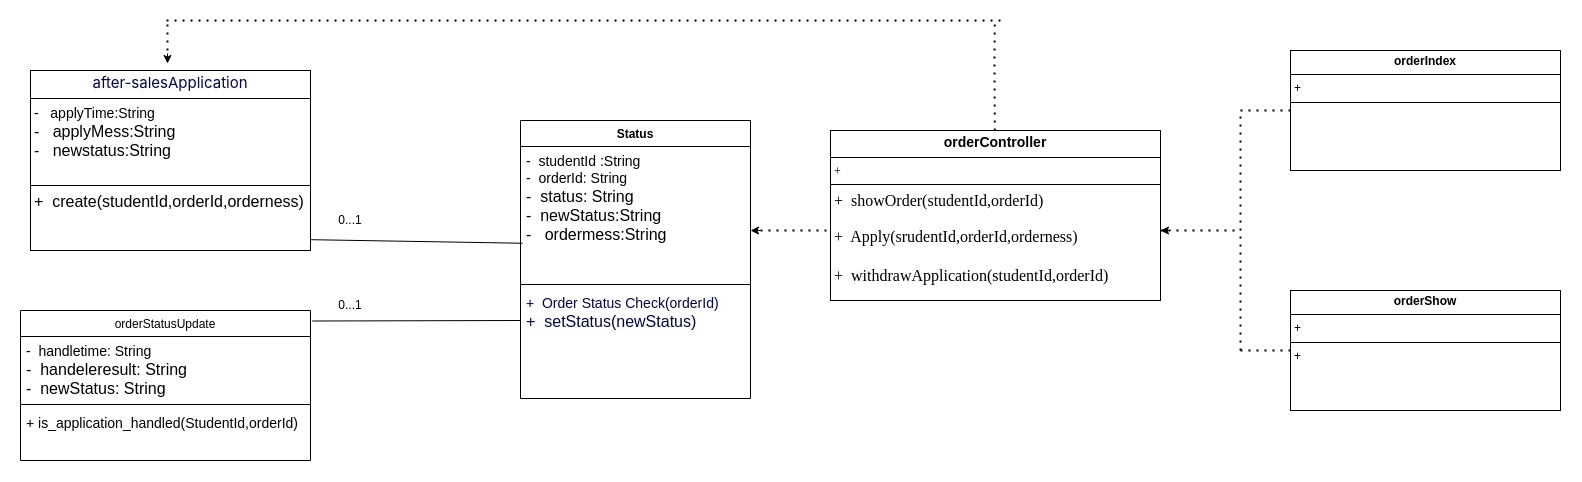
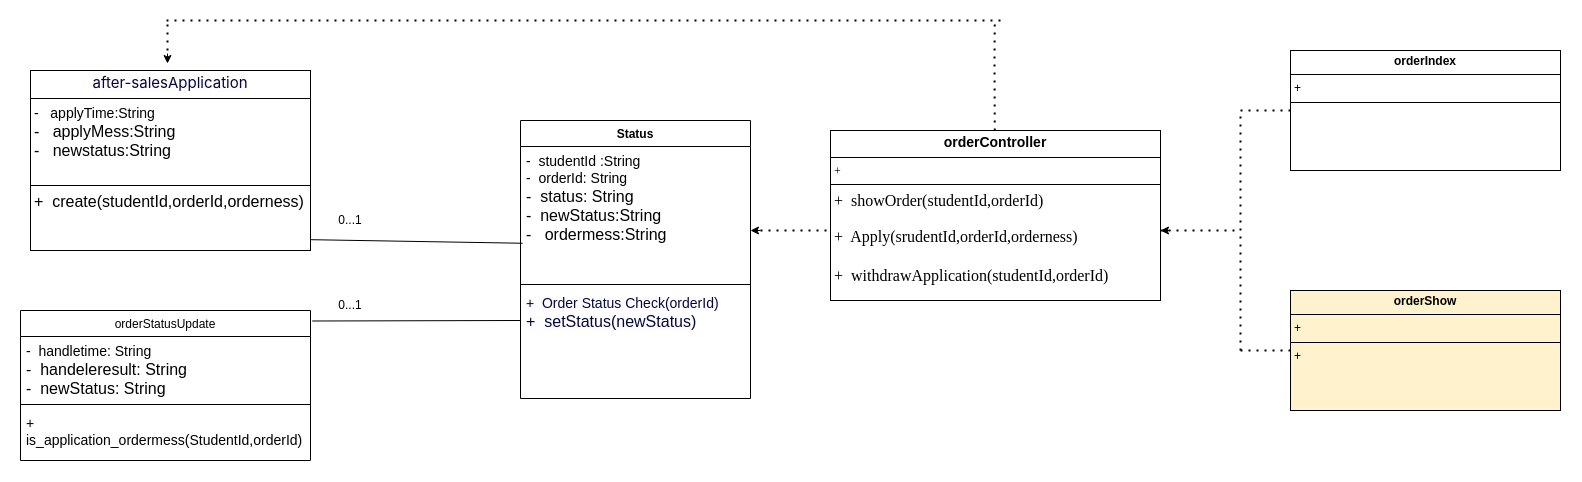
  <mxCell id="0" />
  <mxCell id="1" parent="0" />
  <mxCell id="2" value="Status" style="swimlane;fontStyle=1;align=center;verticalAlign=top;childLayout=stackLayout;horizontal=1;startSize=26;horizontalStack=0;resizeParent=1;resizeParentMax=0;resizeLast=0;collapsible=1;marginBottom=0;whiteSpace=wrap;html=1;" parent="1" vertex="1"><mxGeometry x="520" y="120" width="230" height="278" as="geometry" /></mxCell>
  <mxCell id="3" value="&lt;div&gt;&lt;font style=&quot;font-size: 14px;&quot;&gt;-&amp;nbsp; studentId :String&lt;/font&gt;&lt;/div&gt;&lt;font style=&quot;font-size: 14px;&quot;&gt;-&amp;nbsp; orderId: String&lt;/font&gt;&lt;div&gt;&lt;font size=&quot;3&quot;&gt;-&amp;nbsp; status: String&lt;/font&gt;&lt;/div&gt;&lt;div&gt;&lt;font size=&quot;3&quot;&gt;-&amp;nbsp; newStatus:String&lt;br&gt;&lt;/font&gt;&lt;div&gt;&lt;font size=&quot;3&quot;&gt;-&amp;nbsp; &amp;nbsp;ordermess:String&lt;/font&gt;&lt;/div&gt;&lt;/div&gt;&lt;div&gt;&lt;br&gt;&lt;/div&gt;" style="text;strokeColor=none;fillColor=none;align=left;verticalAlign=top;spacingLeft=4;spacingRight=4;overflow=hidden;rotatable=0;points=[[0,0.5],[1,0.5]];portConstraint=eastwest;whiteSpace=wrap;html=1;" parent="2" vertex="1"><mxGeometry y="26" width="230" height="134" as="geometry" /></mxCell>
  <mxCell id="4" value="" style="line;strokeWidth=1;fillColor=none;align=left;verticalAlign=middle;spacingTop=-1;spacingLeft=3;spacingRight=3;rotatable=0;labelPosition=right;points=[];portConstraint=eastwest;strokeColor=inherit;" parent="2" vertex="1"><mxGeometry y="160" width="230" height="8" as="geometry" /></mxCell>
  <mxCell id="5" value="" style="endArrow=none;html=1;rounded=0;entryX=1.006;entryY=0.07;entryDx=0;entryDy=0;entryPerimeter=0;" edge="1" parent="2" target="24"><mxGeometry width="50" height="50" relative="1" as="geometry"><mxPoint y="200" as="sourcePoint" /><mxPoint x="50" y="150" as="targetPoint" /></mxGeometry></mxCell>
  <mxCell id="6" value="&lt;span style=&quot;color: rgb(5, 7, 59); background-color: rgb(253, 253, 254);&quot;&gt;&lt;font face=&quot;Helvetica&quot; style=&quot;font-size: 14px;&quot;&gt;+&amp;nbsp; Order Status Check(orderId)&lt;/font&gt;&lt;/span&gt;&lt;div&gt;&lt;span style=&quot;color: rgb(5, 7, 59); background-color: rgb(253, 253, 254);&quot;&gt;&lt;font size=&quot;3&quot; face=&quot;Helvetica&quot; style=&quot;&quot;&gt;+&amp;nbsp; setStatus(newStatus)&lt;/font&gt;&lt;/span&gt;&lt;/div&gt;" style="text;strokeColor=none;fillColor=none;align=left;verticalAlign=top;spacingLeft=4;spacingRight=4;overflow=hidden;rotatable=0;points=[[0,0.5],[1,0.5]];portConstraint=eastwest;whiteSpace=wrap;html=1;" parent="2" vertex="1"><mxGeometry y="168" width="230" height="110" as="geometry" /></mxCell>
  <mxCell id="7" value="&lt;p style=&quot;margin:0px;margin-top:4px;text-align:center;&quot;&gt;&lt;b&gt;o&lt;/b&gt;&lt;span style=&quot;color: rgba(0, 0, 0, 0); font-family: monospace; font-size: 0px; text-wrap: nowrap; background-color: initial; text-align: left;&quot;&gt;%3CmxGraphModel%3E%3Croot%3E%3CmxCell%20id%3D%220%22%2F%3E%3CmxCell%20id%3D%221%22%20parent%3D%220%22%2F%3E%3CmxCell%20id%3D%222%22%20value%3D%22%26lt%3Bp%20style%3D%26quot%3Bmargin%3A0px%3Bmargin-top%3A4px%3Btext-align%3Acenter%3B%26quot%3B%26gt%3B%26lt%3Bb%26gt%3BClass%26lt%3B%2Fb%26gt%3B%26lt%3B%2Fp%26gt%3B%26lt%3Bhr%20size%3D%26quot%3B1%26quot%3B%20style%3D%26quot%3Bborder-style%3Asolid%3B%26quot%3B%2F%26gt%3B%26lt%3Bp%20style%3D%26quot%3Bmargin%3A0px%3Bmargin-left%3A4px%3B%26quot%3B%26gt%3B%2B%20field%3A%20Type%26lt%3B%2Fp%26gt%3B%26lt%3Bhr%20size%3D%26quot%3B1%26quot%3B%20style%3D%26quot%3Bborder-style%3Asolid%3B%26quot%3B%2F%26gt%3B%26lt%3Bp%20style%3D%26quot%3Bmargin%3A0px%3Bmargin-left%3A4px%3B%26quot%3B%26gt%3B%2B%20method()%3A%20Type%26lt%3B%2Fp%26gt%3B%22%20style%3D%22verticalAlign%3Dtop%3Balign%3Dleft%3Boverflow%3Dfill%3Bhtml%3D1%3BwhiteSpace%3Dwrap%3B%22%20vertex%3D%221%22%20parent%3D%221%22%3E%3CmxGeometry%20x%3D%22630%22%20y%3D%2290%22%20width%3D%22160%22%20height%3D%2290%22%20as%3D%22geometry%22%2F%3E%3C%2FmxCell%3E%3C%2Froot%3E%3C%2FmxGraphModel%3E&lt;/span&gt;&lt;b style=&quot;background-color: initial;&quot;&gt;rderIndex&lt;/b&gt;&lt;/p&gt;&lt;hr size=&quot;1&quot; style=&quot;border-style:solid;&quot;&gt;&lt;p style=&quot;margin:0px;margin-left:4px;&quot;&gt;+&amp;nbsp;&lt;/p&gt;&lt;hr size=&quot;1&quot; style=&quot;border-style:solid;&quot;&gt;&lt;p style=&quot;margin:0px;margin-left:4px;&quot;&gt;&lt;br&gt;&lt;/p&gt;" style="verticalAlign=top;align=left;overflow=fill;html=1;whiteSpace=wrap;" vertex="1" parent="1"><mxGeometry x="1290" y="50" width="270" height="120" as="geometry" /></mxCell>
  <mxCell id="8" value="&lt;p style=&quot;margin:0px;margin-top:4px;text-align:center;&quot;&gt;&lt;span style=&quot;background-color: rgb(253, 253, 254); color: rgb(5, 7, 59); font-family: -apple-system, BlinkMacSystemFont, &amp;quot;Segoe UI&amp;quot;, Roboto, Ubuntu, &amp;quot;Helvetica Neue&amp;quot;, Helvetica, Arial, &amp;quot;PingFang SC&amp;quot;, &amp;quot;Hiragino Sans GB&amp;quot;, &amp;quot;Microsoft YaHei UI&amp;quot;, &amp;quot;Microsoft YaHei&amp;quot;, &amp;quot;Source Han Sans CN&amp;quot;, sans-serif, &amp;quot;Apple Color Emoji&amp;quot;, &amp;quot;Segoe UI Emoji&amp;quot;; text-align: start; font-size: 15px;&quot;&gt;after-salesApplication&lt;/span&gt;&lt;span style=&quot;text-wrap: nowrap; background-color: initial; color: rgba(0, 0, 0, 0); font-family: monospace; text-align: start; font-size: 0px;&quot;&gt;%3CmxGraphModel%3E%3Croot%3E%3CmxCell%20id%3D%220%22%2F%3E%3CmxCell%20id%3D%221%22%20parent%3D%220%22%2F%3E%3CmxCell%20id%3D%222%22%20value%3D%22%26amp%3Blt%3B%26amp%3Blt%3Binterface%26amp%3Bgt%3B%26amp%3Bgt%3B%26lt%3Bdiv%26gt%3B%3AorderIndex%26lt%3B%2Fdiv%26gt%3B%22%20style%3D%22rounded%3D0%3BwhiteSpace%3Dwrap%3Bhtml%3D1%3B%22%20vertex%3D%221%22%20parent%3D%221%22%3E%3CmxGeometry%20x%3D%22141.25%22%20y%3D%2260%22%20width%3D%22120%22%20height%3D%2240%22%20as%3D%22geometry%22%2F%3E%3C%2FmxCell%3E%3C%2Froot%3E%3C%2FmxGraphModel%3E&lt;/span&gt;&lt;br&gt;&lt;/p&gt;&lt;hr size=&quot;1&quot; style=&quot;border-style:solid;&quot;&gt;&lt;p style=&quot;margin:0px;margin-left:4px;&quot;&gt;&lt;font style=&quot;font-size: 14px;&quot;&gt;-&amp;nbsp; &amp;nbsp;applyTime:String&lt;/font&gt;&lt;/p&gt;&lt;p style=&quot;margin:0px;margin-left:4px;&quot;&gt;&lt;font size=&quot;3&quot;&gt;-&amp;nbsp; &amp;nbsp;applyMess:String&lt;/font&gt;&lt;/p&gt;&lt;p style=&quot;margin:0px;margin-left:4px;&quot;&gt;&lt;font size=&quot;3&quot;&gt;-&amp;nbsp; &amp;nbsp;newstatus:String&lt;/font&gt;&lt;/p&gt;&lt;p style=&quot;margin:0px;margin-left:4px;&quot;&gt;&lt;font size=&quot;3&quot;&gt;&lt;br&gt;&lt;/font&gt;&lt;/p&gt;&lt;hr size=&quot;1&quot; style=&quot;border-style:solid;&quot;&gt;&lt;p style=&quot;margin:0px;margin-left:4px;&quot;&gt;&lt;span style=&quot;text-align: center;&quot;&gt;&lt;font size=&quot;3&quot;&gt;+&amp;nbsp; create(studentId,orderId,orderness)&lt;/font&gt;&lt;/span&gt;&lt;br&gt;&lt;/p&gt;&lt;p style=&quot;margin:0px;margin-left:4px;&quot;&gt;&lt;span style=&quot;text-align: center;&quot;&gt;&lt;font size=&quot;3&quot;&gt;&lt;br&gt;&lt;/font&gt;&lt;/span&gt;&lt;/p&gt;" style="verticalAlign=top;align=left;overflow=fill;html=1;whiteSpace=wrap;" vertex="1" parent="1"><mxGeometry x="30" y="70" width="280" height="180" as="geometry" /></mxCell>
- <mxCell id="9" value="&lt;p style=&quot;margin:0px;margin-top:4px;text-align:center;&quot;&gt;&lt;b&gt;orderShow&lt;/b&gt;&lt;/p&gt;&lt;hr size=&quot;1&quot; style=&quot;border-style:solid;&quot;&gt;&lt;p style=&quot;margin:0px;margin-left:4px;&quot;&gt;+&amp;nbsp;&lt;/p&gt;&lt;hr size=&quot;1&quot; style=&quot;border-style:solid;&quot;&gt;&lt;p style=&quot;margin:0px;margin-left:4px;&quot;&gt;+&amp;nbsp;&lt;/p&gt;" style="verticalAlign=top;align=left;overflow=fill;html=1;whiteSpace=wrap;" vertex="1" parent="1"><mxGeometry x="1290" y="290" width="270" height="120" as="geometry" /></mxCell>
+ <mxCell id="9" value="&lt;p style=&quot;margin:0px;margin-top:4px;text-align:center;&quot;&gt;&lt;b&gt;orderShow&lt;/b&gt;&lt;/p&gt;&lt;hr size=&quot;1&quot; style=&quot;border-style:solid;&quot;&gt;&lt;p style=&quot;margin:0px;margin-left:4px;&quot;&gt;+&amp;nbsp;&lt;/p&gt;&lt;hr size=&quot;1&quot; style=&quot;border-style:solid;&quot;&gt;&lt;p style=&quot;margin:0px;margin-left:4px;&quot;&gt;+&amp;nbsp;&lt;/p&gt;" style="verticalAlign=top;align=left;overflow=fill;html=1;whiteSpace=wrap;fillColor=#fff2cc;" vertex="1" parent="1"><mxGeometry x="1290" y="290" width="270" height="120" as="geometry" /></mxCell>
  <mxCell id="10" value="" style="endArrow=none;dashed=1;html=1;dashPattern=1 3;strokeWidth=2;rounded=0;" edge="1" parent="1" source="7"><mxGeometry width="50" height="50" relative="1" as="geometry"><mxPoint x="1219.289" y="160" as="sourcePoint" /><mxPoint x="1240" y="110" as="targetPoint" /></mxGeometry></mxCell>
  <mxCell id="11" value="" style="endArrow=none;dashed=1;html=1;dashPattern=1 3;strokeWidth=2;rounded=0;" edge="1" parent="1"><mxGeometry width="50" height="50" relative="1" as="geometry"><mxPoint x="1240" y="350" as="sourcePoint" /><mxPoint x="1290" y="350" as="targetPoint" /></mxGeometry></mxCell>
  <mxCell id="12" value="" style="endArrow=none;dashed=1;html=1;dashPattern=1 3;strokeWidth=2;rounded=0;" edge="1" parent="1"><mxGeometry width="50" height="50" relative="1" as="geometry"><mxPoint x="1240" y="350" as="sourcePoint" /><mxPoint x="1240" y="110" as="targetPoint" /></mxGeometry></mxCell>
  <mxCell id="13" value="" style="endArrow=none;dashed=1;html=1;dashPattern=1 3;strokeWidth=2;rounded=0;" edge="1" parent="1"><mxGeometry width="50" height="50" relative="1" as="geometry"><mxPoint x="1160" y="230" as="sourcePoint" /><mxPoint x="1240" y="230" as="targetPoint" /></mxGeometry></mxCell>
  <mxCell id="14" value="" style="endArrow=classic;html=1;rounded=0;" edge="1" parent="1"><mxGeometry width="50" height="50" relative="1" as="geometry"><mxPoint x="1170" y="230" as="sourcePoint" /><mxPoint x="1160" y="230" as="targetPoint" /></mxGeometry></mxCell>
  <mxCell id="15" value="&lt;p style=&quot;margin:0px;margin-top:4px;text-align:center;&quot;&gt;&lt;font style=&quot;font-size: 14px;&quot; face=&quot;Helvetica&quot;&gt;&lt;b&gt;o&lt;/b&gt;&lt;span style=&quot;color: rgba(0, 0, 0, 0); text-wrap: nowrap; background-color: initial; text-align: left; font-size: 0px;&quot;&gt;%3CmxGraphModel%3E%3Croot%3E%3CmxCell%20id%3D%220%22%2F%3E%3CmxCell%20id%3D%221%22%20parent%3D%220%22%2F%3E%3CmxCell%20id%3D%222%22%20value%3D%22%26lt%3Bp%20style%3D%26quot%3Bmargin%3A0px%3Bmargin-top%3A4px%3Btext-align%3Acenter%3B%26quot%3B%26gt%3B%26lt%3Bb%26gt%3BClass%26lt%3B%2Fb%26gt%3B%26lt%3B%2Fp%26gt%3B%26lt%3Bhr%20size%3D%26quot%3B1%26quot%3B%20style%3D%26quot%3Bborder-style%3Asolid%3B%26quot%3B%2F%26gt%3B%26lt%3Bp%20style%3D%26quot%3Bmargin%3A0px%3Bmargin-left%3A4px%3B%26quot%3B%26gt%3B%2B%20field%3A%20Type%26lt%3B%2Fp%26gt%3B%26lt%3Bhr%20size%3D%26quot%3B1%26quot%3B%20style%3D%26quot%3Bborder-style%3Asolid%3B%26quot%3B%2F%26gt%3B%26lt%3Bp%20style%3D%26quot%3Bmargin%3A0px%3Bmargin-left%3A4px%3B%26quot%3B%26gt%3B%2B%20method()%3A%20Type%26lt%3B%2Fp%26gt%3B%22%20style%3D%22verticalAlign%3Dtop%3Balign%3Dleft%3Boverflow%3Dfill%3Bhtml%3D1%3BwhiteSpace%3Dwrap%3B%22%20vertex%3D%221%22%20parent%3D%221%22%3E%3CmxGeometry%20x%3D%22630%22%20y%3D%2290%22%20width%3D%22160%22%20height%3D%2290%22%20as%3D%22geometry%22%2F%3E%3C%2FmxCell%3E%3C%2Froot%3E%3C%2FmxGraphModel%3E&lt;/span&gt;&lt;b style=&quot;background-color: initial;&quot;&gt;rderController&lt;/b&gt;&lt;/font&gt;&lt;/p&gt;&lt;hr size=&quot;1&quot; style=&quot;border-style:solid;&quot;&gt;&lt;p style=&quot;margin:0px;margin-left:4px;&quot;&gt;&lt;font face=&quot;RY7z2Xwn7kv8BznoPx8B&quot;&gt;+&amp;nbsp;&lt;/font&gt;&lt;/p&gt;&lt;hr size=&quot;1&quot; style=&quot;border-style:solid;&quot;&gt;&lt;p style=&quot;margin:0px;margin-left:4px;&quot;&gt;&lt;font face=&quot;RY7z2Xwn7kv8BznoPx8B&quot; style=&quot;&quot;&gt;&lt;span style=&quot;text-align: center;&quot;&gt;&lt;font style=&quot;font-size: 16px;&quot;&gt;+&amp;nbsp; showOrder(studentId,orderId)&lt;/font&gt;&lt;/span&gt;&lt;br&gt;&lt;/font&gt;&lt;/p&gt;&lt;p style=&quot;margin:0px;margin-left:4px;&quot;&gt;&lt;span style=&quot;text-align: center;&quot;&gt;&lt;font style=&quot;font-size: 14px;&quot; face=&quot;RY7z2Xwn7kv8BznoPx8B&quot;&gt;&lt;br&gt;&lt;/font&gt;&lt;/span&gt;&lt;/p&gt;&lt;p style=&quot;margin: 0px 0px 0px 4px;&quot;&gt;&lt;span style=&quot;text-align: center; background-color: initial;&quot;&gt;&lt;font face=&quot;RY7z2Xwn7kv8BznoPx8B&quot; size=&quot;3&quot;&gt;+&amp;nbsp; Apply(srudentId,orderId,orderness)&lt;/font&gt;&lt;/span&gt;&lt;/p&gt;&lt;p style=&quot;margin: 0px 0px 0px 4px;&quot;&gt;&lt;span style=&quot;text-align: center; background-color: initial;&quot;&gt;&lt;font face=&quot;RY7z2Xwn7kv8BznoPx8B&quot; size=&quot;3&quot;&gt;&lt;br&gt;&lt;/font&gt;&lt;/span&gt;&lt;/p&gt;&lt;p style=&quot;margin: 0px 0px 0px 4px;&quot;&gt;&lt;font face=&quot;RY7z2Xwn7kv8BznoPx8B&quot; size=&quot;3&quot;&gt;&lt;span style=&quot;text-align: center; background-color: initial;&quot;&gt;+&amp;nbsp;&amp;nbsp;&lt;/span&gt;&lt;span style=&quot;text-align: center; background-color: initial;&quot;&gt;withdrawApplication&lt;/span&gt;&lt;span style=&quot;text-align: center; background-color: initial;&quot;&gt;(studentId,orderId)&lt;/span&gt;&lt;/font&gt;&lt;/p&gt;&lt;p style=&quot;margin: 0px 0px 0px 4px;&quot;&gt;&lt;font face=&quot;RY7z2Xwn7kv8BznoPx8B&quot; size=&quot;3&quot;&gt;&lt;span style=&quot;text-align: center; background-color: initial;&quot;&gt;&lt;br&gt;&lt;/span&gt;&lt;/font&gt;&lt;/p&gt;&lt;p style=&quot;margin: 0px 0px 0px 4px;&quot;&gt;&lt;font face=&quot;RY7z2Xwn7kv8BznoPx8B&quot; size=&quot;3&quot;&gt;&lt;span style=&quot;text-align: center; background-color: initial;&quot;&gt;&lt;br&gt;&lt;/span&gt;&lt;/font&gt;&lt;/p&gt;" style="verticalAlign=top;align=left;overflow=fill;html=1;whiteSpace=wrap;" vertex="1" parent="1"><mxGeometry x="830" y="130" width="330" height="170" as="geometry" /></mxCell>
  <mxCell id="16" value="" style="endArrow=none;dashed=1;html=1;dashPattern=1 3;strokeWidth=2;rounded=0;" edge="1" parent="1"><mxGeometry width="50" height="50" relative="1" as="geometry"><mxPoint x="760" y="230" as="sourcePoint" /><mxPoint x="830" y="230" as="targetPoint" /></mxGeometry></mxCell>
  <mxCell id="17" value="" style="endArrow=classic;html=1;rounded=0;" edge="1" parent="1"><mxGeometry width="50" height="50" relative="1" as="geometry"><mxPoint x="760" y="230" as="sourcePoint" /><mxPoint x="750" y="230" as="targetPoint" /></mxGeometry></mxCell>
  <mxCell id="18" value="" style="endArrow=none;html=1;rounded=0;exitX=1.002;exitY=0.94;exitDx=0;exitDy=0;entryX=0.009;entryY=0.722;entryDx=0;entryDy=0;entryPerimeter=0;exitPerimeter=0;" edge="1" parent="1" source="8" target="3"><mxGeometry width="50" height="50" relative="1" as="geometry"><mxPoint x="470" y="250" as="sourcePoint" /><mxPoint x="520" y="200" as="targetPoint" /></mxGeometry></mxCell>
  <mxCell id="19" value="0...1" style="text;html=1;align=center;verticalAlign=middle;whiteSpace=wrap;rounded=0;" vertex="1" parent="1"><mxGeometry x="320" y="205" width="60" height="30" as="geometry" /></mxCell>
  <mxCell id="20" value="" style="endArrow=none;dashed=1;html=1;dashPattern=1 3;strokeWidth=2;rounded=0;" edge="1" parent="1"><mxGeometry width="50" height="50" relative="1" as="geometry"><mxPoint x="994.29" y="130" as="sourcePoint" /><mxPoint x="994.29" y="20" as="targetPoint" /><Array as="points"><mxPoint x="994" y="60" /></Array></mxGeometry></mxCell>
  <mxCell id="21" value="" style="endArrow=none;dashed=1;html=1;dashPattern=1 3;strokeWidth=2;rounded=0;" edge="1" parent="1"><mxGeometry width="50" height="50" relative="1" as="geometry"><mxPoint x="1000" y="20" as="sourcePoint" /><mxPoint x="160" y="20" as="targetPoint" /></mxGeometry></mxCell>
  <mxCell id="22" value="" style="endArrow=none;dashed=1;html=1;dashPattern=1 3;strokeWidth=2;rounded=0;" edge="1" parent="1"><mxGeometry width="50" height="50" relative="1" as="geometry"><mxPoint x="167" y="50" as="sourcePoint" /><mxPoint x="167" y="20" as="targetPoint" /></mxGeometry></mxCell>
  <mxCell id="23" value="" style="endArrow=classic;html=1;rounded=0;" edge="1" parent="1"><mxGeometry width="50" height="50" relative="1" as="geometry"><mxPoint x="167" y="53" as="sourcePoint" /><mxPoint x="167" y="63" as="targetPoint" /></mxGeometry></mxCell>
  <mxCell id="24" value="&lt;span style=&quot;font-weight: 400;&quot;&gt;orderStatusUpdate&lt;/span&gt;&lt;span style=&quot;font-weight: 400; text-wrap: nowrap; background-color: initial; color: rgba(0, 0, 0, 0); font-family: monospace; text-align: start; font-size: 0px;&quot;&gt;%3CmxGraphModel%3E%3Croot%3E%3CmxCell%20id%3D%220%22%2F%3E%3CmxCell%20id%3D%221%22%20parent%3D%220%22%2F%3E%3CmxCell%20id%3D%222%22%20value%3D%22%26amp%3Blt%3B%26amp%3Blt%3Binterface%26amp%3Bgt%3B%26amp%3Bgt%3B%26lt%3Bdiv%26gt%3B%3AorderIndex%26lt%3B%2Fdiv%26gt%3B%22%20style%3D%22rounded%3D0%3BwhiteSpace%3Dwrap%3Bhtml%3D1%3B%22%20vertex%3D%221%22%20parent%3D%221%22%3E%3CmxGeometry%20x%3D%22141.25%22%20y%3D%2260%22%20width%3D%22120%22%20height%3D%2240%22%20as%3D%22geometry%22%2F%3E%3C%2FmxCell%3E%3C%2Froot%3E%3C%2FmxGraphModel%3E&lt;/span&gt;" style="swimlane;fontStyle=1;align=center;verticalAlign=top;childLayout=stackLayout;horizontal=1;startSize=26;horizontalStack=0;resizeParent=1;resizeParentMax=0;resizeLast=0;collapsible=1;marginBottom=0;whiteSpace=wrap;html=1;" vertex="1" parent="1"><mxGeometry x="20" y="310" width="290" height="150" as="geometry" /></mxCell>
  <mxCell id="25" value="&lt;font style=&quot;font-size: 14px;&quot;&gt;-&amp;nbsp; handletime: String&lt;/font&gt;&lt;div&gt;&lt;font size=&quot;3&quot;&gt;-&amp;nbsp; handeleresult: String&lt;/font&gt;&lt;/div&gt;&lt;div&gt;&lt;font size=&quot;3&quot;&gt;-&amp;nbsp; newStatus: String&lt;br&gt;&lt;/font&gt;&lt;div&gt;&lt;font size=&quot;3&quot;&gt;&lt;br&gt;&lt;/font&gt;&lt;/div&gt;&lt;div&gt;&lt;font size=&quot;3&quot;&gt;&lt;br&gt;&lt;/font&gt;&lt;/div&gt;&lt;div&gt;&lt;br&gt;&lt;/div&gt;&lt;/div&gt;" style="text;strokeColor=none;fillColor=none;align=left;verticalAlign=top;spacingLeft=4;spacingRight=4;overflow=hidden;rotatable=0;points=[[0,0.5],[1,0.5]];portConstraint=eastwest;whiteSpace=wrap;html=1;" vertex="1" parent="24"><mxGeometry y="26" width="290" height="64" as="geometry" /></mxCell>
  <mxCell id="26" value="" style="line;strokeWidth=1;fillColor=none;align=left;verticalAlign=middle;spacingTop=-1;spacingLeft=3;spacingRight=3;rotatable=0;labelPosition=right;points=[];portConstraint=eastwest;strokeColor=inherit;" vertex="1" parent="24"><mxGeometry y="90" width="290" height="8" as="geometry" /></mxCell>
- <mxCell id="27" value="&lt;font style=&quot;font-size: 14px;&quot;&gt;+ is_application_handled(StudentId,orderId)&lt;/font&gt;" style="text;strokeColor=none;fillColor=none;align=left;verticalAlign=top;spacingLeft=4;spacingRight=4;overflow=hidden;rotatable=0;points=[[0,0.5],[1,0.5]];portConstraint=eastwest;whiteSpace=wrap;html=1;" vertex="1" parent="24"><mxGeometry y="98" width="290" height="52" as="geometry" /></mxCell>
+ <mxCell id="27" value="&lt;font style=&quot;font-size: 14px;&quot;&gt;+ is_application_ordermess(StudentId,orderId)&lt;/font&gt;" style="text;strokeColor=none;fillColor=none;align=left;verticalAlign=top;spacingLeft=4;spacingRight=4;overflow=hidden;rotatable=0;points=[[0,0.5],[1,0.5]];portConstraint=eastwest;whiteSpace=wrap;html=1;" vertex="1" parent="24"><mxGeometry y="98" width="290" height="52" as="geometry" /></mxCell>
  <mxCell id="28" value="0...1" style="text;html=1;align=center;verticalAlign=middle;whiteSpace=wrap;rounded=0;" vertex="1" parent="1"><mxGeometry x="320" y="290" width="60" height="30" as="geometry" /></mxCell>
